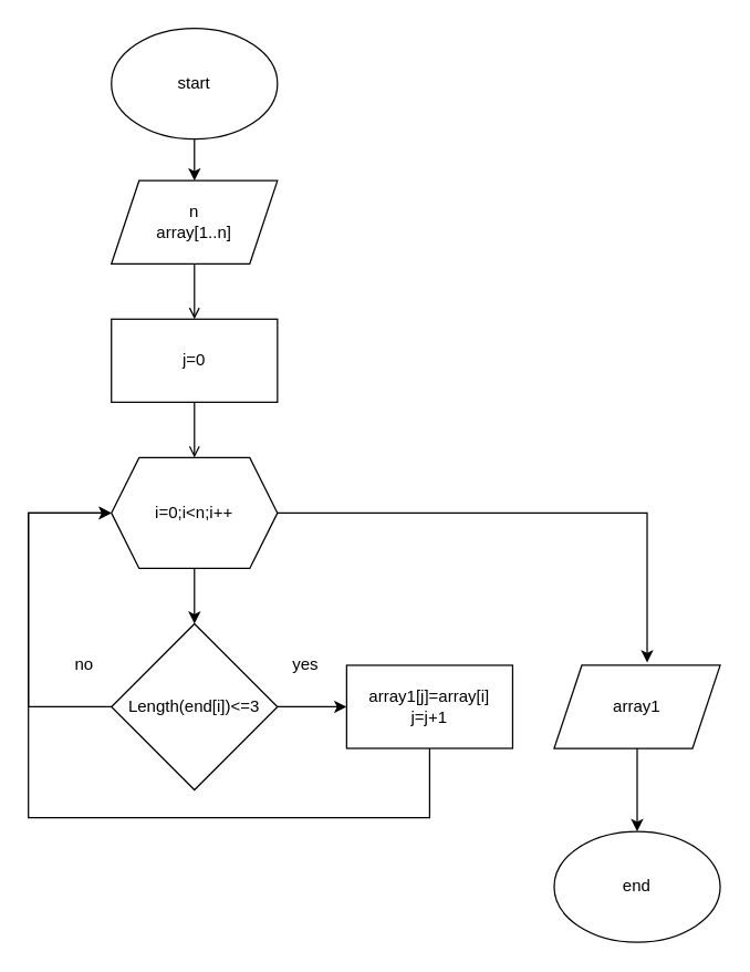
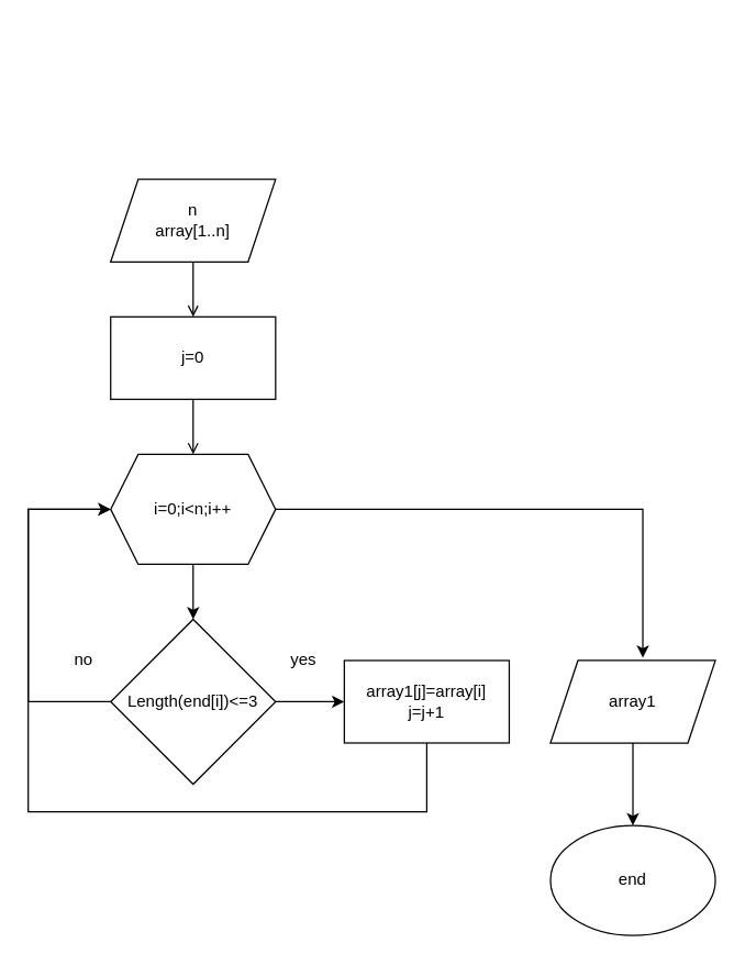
  <mxCell id="0" />
  <mxCell id="1" parent="0" />
- <mxCell id="2" value="" style="edgeStyle=orthogonalEdgeStyle;rounded=0;orthogonalLoop=1;jettySize=auto;html=1;" edge="1" parent="1" source="3" target="6"><mxGeometry relative="1" as="geometry" /></mxCell>
- <mxCell id="3" value="start" style="ellipse;whiteSpace=wrap;html=1;" vertex="1" parent="1"><mxGeometry x="80" y="20" width="120" height="80" as="geometry" /></mxCell>
  <mxCell id="4" value="end" style="ellipse;whiteSpace=wrap;html=1;" vertex="1" parent="1"><mxGeometry x="400" y="600" width="120" height="80" as="geometry" /></mxCell>
  <mxCell id="5" value="" style="edgeStyle=orthogonalEdgeStyle;rounded=0;orthogonalLoop=1;jettySize=auto;html=1;endArrow=open;" edge="1" parent="1" source="6" target="14"><mxGeometry relative="1" as="geometry" /></mxCell>
  <mxCell id="6" value="n&lt;br&gt;array[1..n]" style="shape=parallelogram;perimeter=parallelogramPerimeter;whiteSpace=wrap;html=1;fixedSize=1;" vertex="1" parent="1"><mxGeometry x="80" y="130" width="120" height="60" as="geometry" /></mxCell>
  <mxCell id="7" value="" style="edgeStyle=orthogonalEdgeStyle;rounded=0;orthogonalLoop=1;jettySize=auto;html=1;" edge="1" parent="1" source="9" target="12"><mxGeometry relative="1" as="geometry" /></mxCell>
  <mxCell id="8" style="edgeStyle=orthogonalEdgeStyle;rounded=0;orthogonalLoop=1;jettySize=auto;html=1;entryX=0.56;entryY=-0.033;entryDx=0;entryDy=0;entryPerimeter=0;" edge="1" parent="1" source="9" target="20"><mxGeometry relative="1" as="geometry" /></mxCell>
  <mxCell id="9" value="i=0;i&amp;lt;n;i++" style="shape=hexagon;perimeter=hexagonPerimeter2;whiteSpace=wrap;html=1;fixedSize=1;" vertex="1" parent="1"><mxGeometry x="80" y="330" width="120" height="80" as="geometry" /></mxCell>
  <mxCell id="10" value="" style="edgeStyle=orthogonalEdgeStyle;rounded=0;orthogonalLoop=1;jettySize=auto;html=1;" edge="1" parent="1" source="12" target="16"><mxGeometry relative="1" as="geometry" /></mxCell>
  <mxCell id="11" style="edgeStyle=orthogonalEdgeStyle;rounded=0;orthogonalLoop=1;jettySize=auto;html=1;entryX=0;entryY=0.5;entryDx=0;entryDy=0;" edge="1" parent="1" source="12" target="9"><mxGeometry relative="1" as="geometry"><mxPoint x="20" y="370" as="targetPoint" /><Array as="points"><mxPoint x="20" y="510" /><mxPoint x="20" y="370" /></Array></mxGeometry></mxCell>
  <mxCell id="12" value="Length(end[i])&amp;lt;=3" style="rhombus;whiteSpace=wrap;html=1;" vertex="1" parent="1"><mxGeometry x="80" y="450" width="120" height="120" as="geometry" /></mxCell>
  <mxCell id="13" value="" style="edgeStyle=orthogonalEdgeStyle;rounded=0;orthogonalLoop=1;jettySize=auto;html=1;endArrow=open;" edge="1" parent="1" source="14" target="9"><mxGeometry relative="1" as="geometry" /></mxCell>
  <mxCell id="14" value="j=0" style="rounded=0;whiteSpace=wrap;html=1;" vertex="1" parent="1"><mxGeometry x="80" y="230" width="120" height="60" as="geometry" /></mxCell>
  <mxCell id="15" style="edgeStyle=orthogonalEdgeStyle;rounded=0;orthogonalLoop=1;jettySize=auto;html=1;entryX=0;entryY=0.5;entryDx=0;entryDy=0;" edge="1" parent="1" source="16" target="9"><mxGeometry relative="1" as="geometry"><Array as="points"><mxPoint x="310" y="590" /><mxPoint x="20" y="590" /><mxPoint x="20" y="370" /></Array></mxGeometry></mxCell>
  <mxCell id="16" value="array1[j]=array[i]&lt;br&gt;j=j+1" style="rounded=0;whiteSpace=wrap;html=1;" vertex="1" parent="1"><mxGeometry x="250" y="480" width="120" height="60" as="geometry" /></mxCell>
  <mxCell id="17" value="yes" style="text;html=1;align=center;verticalAlign=middle;resizable=0;points=[];autosize=1;strokeColor=none;fillColor=none;" vertex="1" parent="1"><mxGeometry x="205" y="470" width="30" height="20" as="geometry" /></mxCell>
  <mxCell id="18" value="no" style="text;html=1;align=center;verticalAlign=middle;resizable=0;points=[];autosize=1;strokeColor=none;fillColor=none;" vertex="1" parent="1"><mxGeometry x="45" y="470" width="30" height="20" as="geometry" /></mxCell>
  <mxCell id="19" value="" style="edgeStyle=orthogonalEdgeStyle;rounded=0;orthogonalLoop=1;jettySize=auto;html=1;" edge="1" parent="1" source="20" target="4"><mxGeometry relative="1" as="geometry" /></mxCell>
  <mxCell id="20" value="array1" style="shape=parallelogram;perimeter=parallelogramPerimeter;whiteSpace=wrap;html=1;fixedSize=1;" vertex="1" parent="1"><mxGeometry x="400" y="480" width="120" height="60" as="geometry" /></mxCell>
